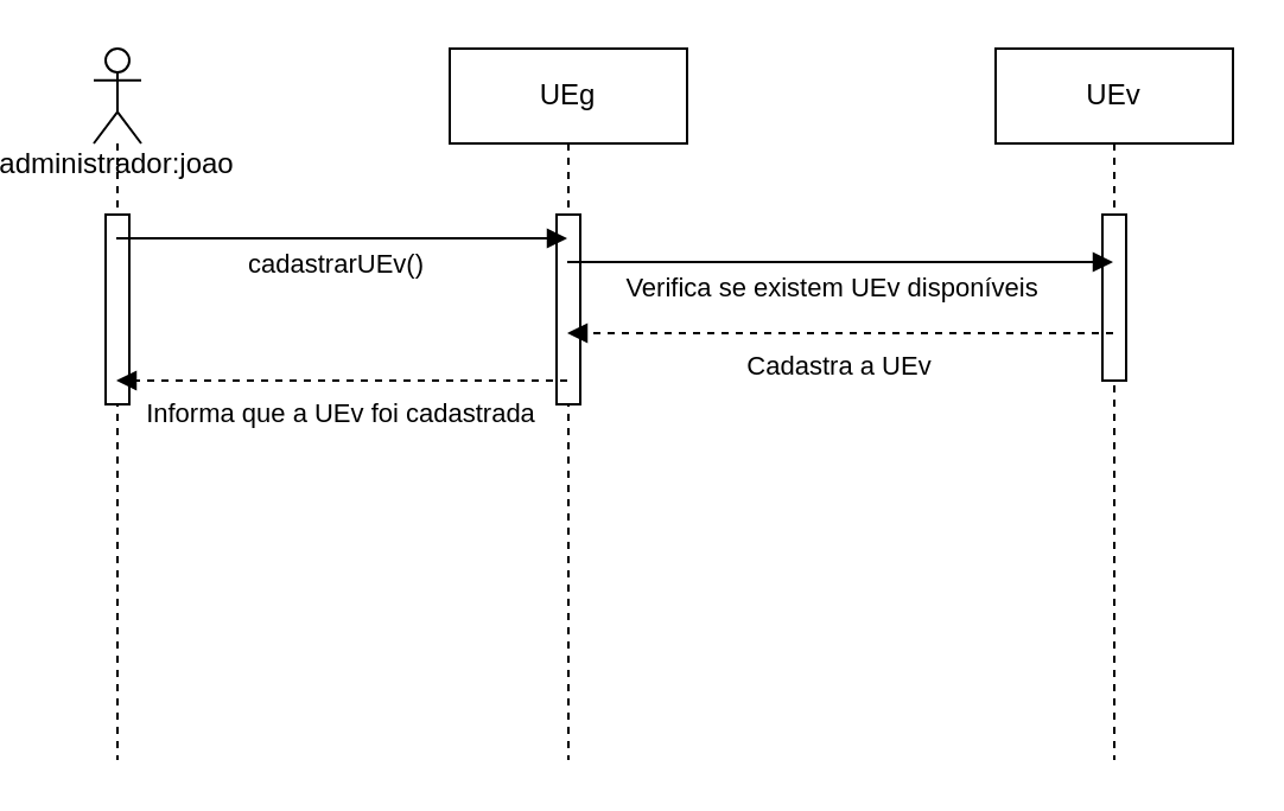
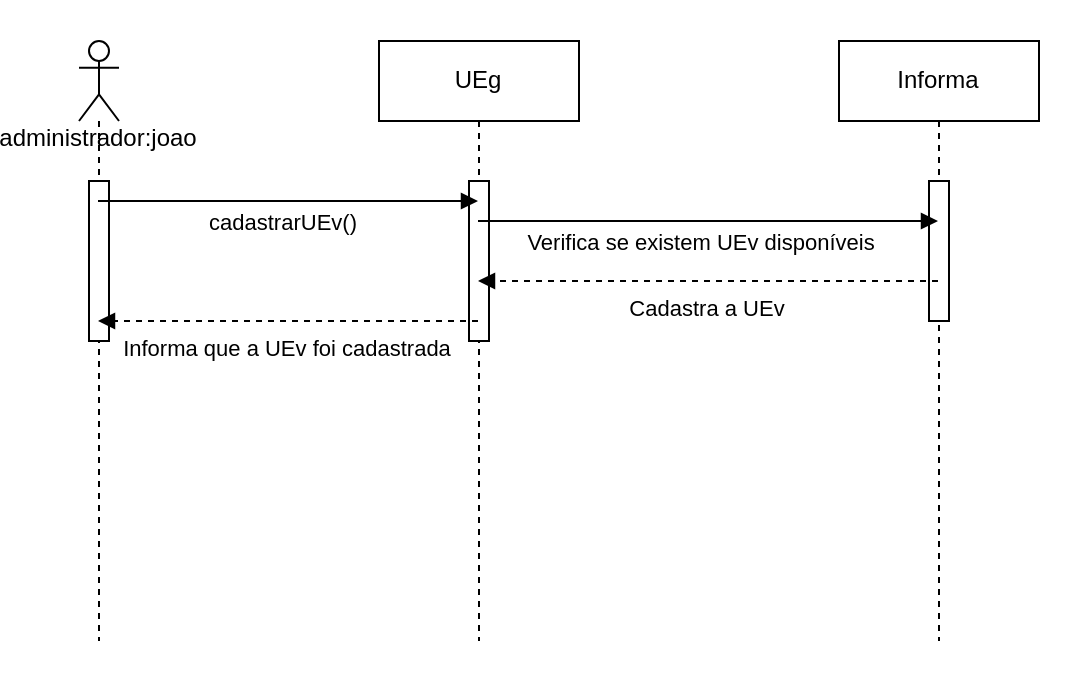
  <mxCell id="0" />
  <mxCell id="1" parent="0" />
  <mxCell id="2" value="&lt;div&gt;&lt;br&gt;&lt;/div&gt;&lt;div&gt;&lt;br&gt;&lt;/div&gt;&lt;div&gt;&lt;br&gt;&lt;/div&gt;&lt;div&gt;&lt;br&gt;&lt;/div&gt;&lt;div&gt;administrador:joao&lt;/div&gt;" style="shape=umlLifeline;perimeter=lifelinePerimeter;whiteSpace=wrap;html=1;container=1;dropTarget=0;collapsible=0;recursiveResize=0;outlineConnect=0;portConstraint=eastwest;newEdgeStyle={&quot;curved&quot;:0,&quot;rounded&quot;:0};participant=umlActor;size=40;" parent="1" vertex="1"><mxGeometry x="20" y="20" width="20" height="300" as="geometry" /></mxCell>
  <mxCell id="3" value="" style="html=1;points=[[0,0,0,0,5],[0,1,0,0,-5],[1,0,0,0,5],[1,1,0,0,-5]];perimeter=orthogonalPerimeter;outlineConnect=0;targetShapes=umlLifeline;portConstraint=eastwest;newEdgeStyle={&quot;curved&quot;:0,&quot;rounded&quot;:0};" vertex="1" parent="2"><mxGeometry x="5" y="70" width="10" height="80" as="geometry" /></mxCell>
  <mxCell id="4" value="UEg" style="shape=umlLifeline;perimeter=lifelinePerimeter;whiteSpace=wrap;html=1;container=1;dropTarget=0;collapsible=0;recursiveResize=0;outlineConnect=0;portConstraint=eastwest;newEdgeStyle={&quot;curved&quot;:0,&quot;rounded&quot;:0};" parent="1" vertex="1"><mxGeometry x="170" y="20" width="100" height="300" as="geometry" /></mxCell>
  <mxCell id="5" value="" style="html=1;points=[[0,0,0,0,5],[0,1,0,0,-5],[1,0,0,0,5],[1,1,0,0,-5]];perimeter=orthogonalPerimeter;outlineConnect=0;targetShapes=umlLifeline;portConstraint=eastwest;newEdgeStyle={&quot;curved&quot;:0,&quot;rounded&quot;:0};" parent="4" vertex="1"><mxGeometry x="45" y="70" width="10" height="80" as="geometry" /></mxCell>
- <mxCell id="6" value="UEv" style="shape=umlLifeline;perimeter=lifelinePerimeter;whiteSpace=wrap;html=1;container=1;dropTarget=0;collapsible=0;recursiveResize=0;outlineConnect=0;portConstraint=eastwest;newEdgeStyle={&quot;curved&quot;:0,&quot;rounded&quot;:0};" parent="1" vertex="1"><mxGeometry x="400" y="20" width="100" height="300" as="geometry" /></mxCell>
+ <mxCell id="6" value="Informa" style="shape=umlLifeline;perimeter=lifelinePerimeter;whiteSpace=wrap;html=1;container=1;dropTarget=0;collapsible=0;recursiveResize=0;outlineConnect=0;portConstraint=eastwest;newEdgeStyle={&quot;curved&quot;:0,&quot;rounded&quot;:0};" parent="1" vertex="1"><mxGeometry x="400" y="20" width="100" height="300" as="geometry" /></mxCell>
  <mxCell id="7" value="" style="html=1;points=[[0,0,0,0,5],[0,1,0,0,-5],[1,0,0,0,5],[1,1,0,0,-5]];perimeter=orthogonalPerimeter;outlineConnect=0;targetShapes=umlLifeline;portConstraint=eastwest;newEdgeStyle={&quot;curved&quot;:0,&quot;rounded&quot;:0};" parent="6" vertex="1"><mxGeometry x="45" y="70" width="10" height="70" as="geometry" /></mxCell>
  <mxCell id="8" value="cadastrarUEv()" style="html=1;verticalAlign=bottom;endArrow=block;curved=0;rounded=0;" parent="1" source="2" target="4" edge="1"><mxGeometry x="-0.047" y="-20" width="80" relative="1" as="geometry"><mxPoint x="290" y="190" as="sourcePoint" /><mxPoint x="370" y="190" as="targetPoint" /><Array as="points"><mxPoint x="130" y="100" /></Array><mxPoint x="1" as="offset" /></mxGeometry></mxCell>
  <mxCell id="9" value="Verifica se existem UEv disponíveis" style="html=1;verticalAlign=bottom;endArrow=block;curved=0;rounded=0;" parent="1" source="4" target="6" edge="1"><mxGeometry x="-0.047" y="-20" width="80" relative="1" as="geometry"><mxPoint x="60" y="100" as="sourcePoint" /><mxPoint x="250" y="100" as="targetPoint" /><Array as="points"><mxPoint x="326" y="110" /></Array><mxPoint x="1" as="offset" /></mxGeometry></mxCell>
  <mxCell id="10" value="Cadastra a UEv" style="html=1;verticalAlign=bottom;endArrow=block;curved=0;rounded=0;dashed=1;" parent="1" source="6" target="4" edge="1"><mxGeometry x="0.01" y="23" width="80" relative="1" as="geometry"><mxPoint x="356" y="110" as="sourcePoint" /><mxPoint x="586" y="110" as="targetPoint" /><Array as="points"><mxPoint x="326" y="140" /></Array><mxPoint as="offset" /></mxGeometry></mxCell>
  <mxCell id="11" value="Informa que a UEv foi cadastrada" style="html=1;verticalAlign=bottom;endArrow=block;curved=0;rounded=0;dashed=1;" parent="1" source="4" target="2" edge="1"><mxGeometry x="0.01" y="23" width="80" relative="1" as="geometry"><mxPoint x="496" y="160" as="sourcePoint" /><mxPoint x="266" y="160" as="targetPoint" /><Array as="points"><mxPoint x="126" y="160" /></Array><mxPoint as="offset" /></mxGeometry></mxCell>
